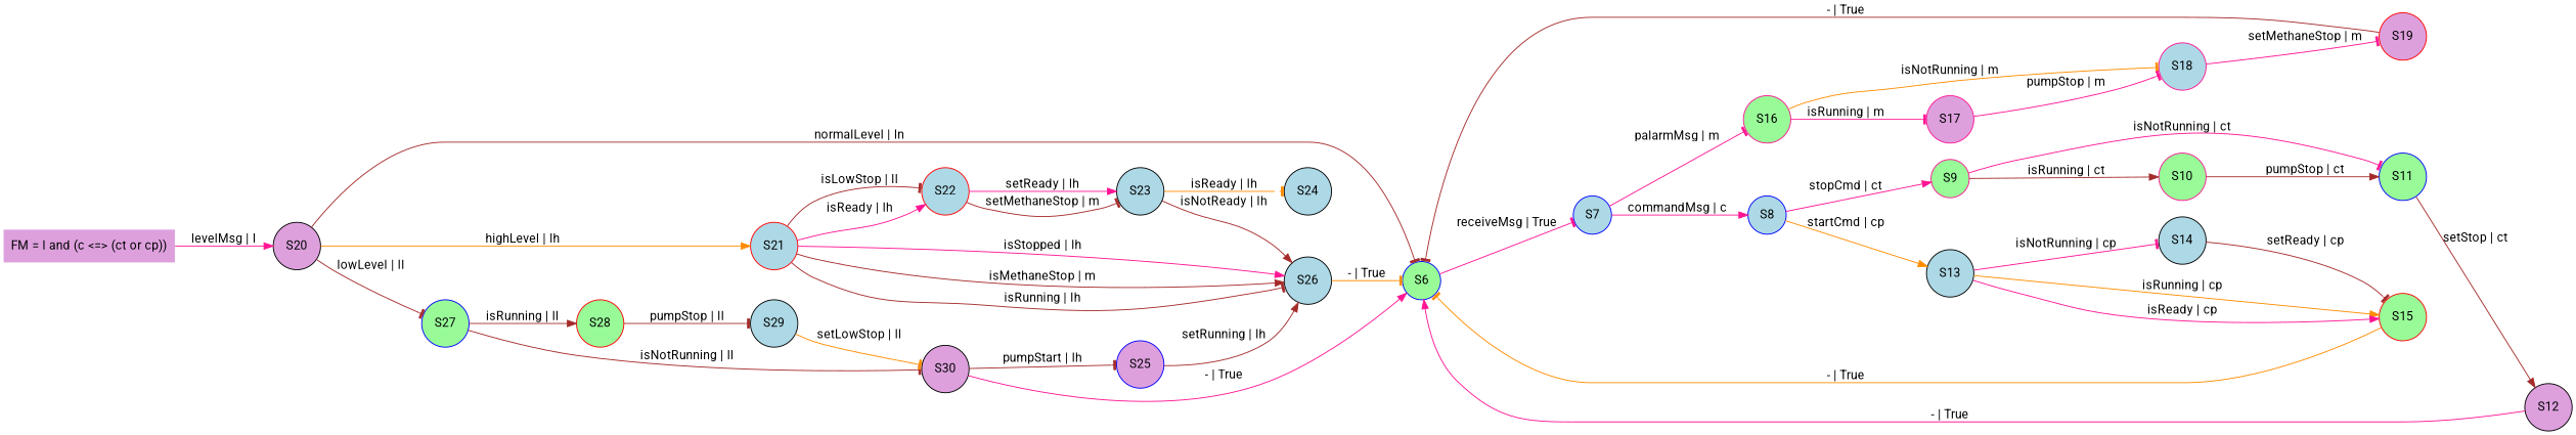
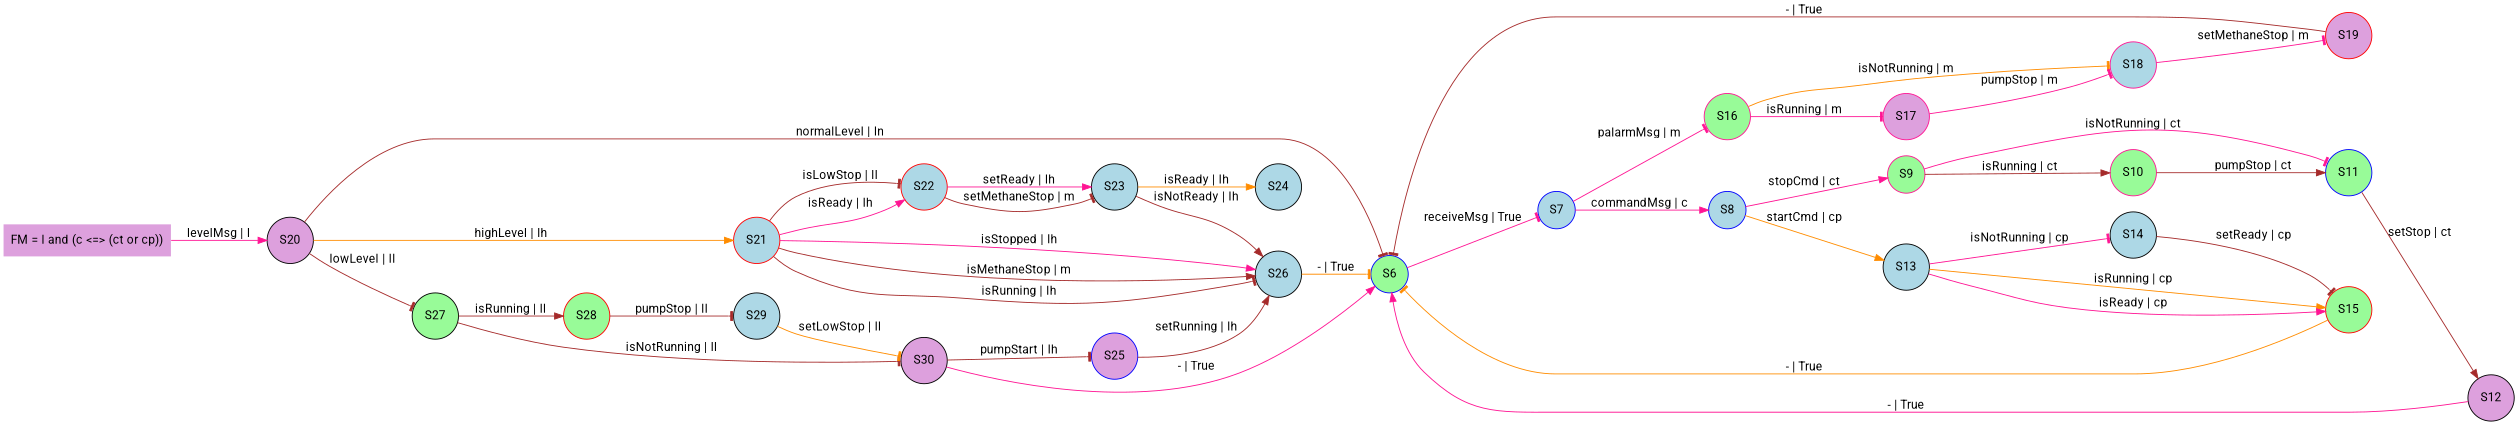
  digraph {
    FM="l and (c <=> (ct or cp))"
    fontname=Roboto
    rankdir=LR
    node [color=black fillcolor=lightblue fontname=Roboto shape=circle style=filled]
    edge [arrowhead=tee color=brown fontname=Roboto]
    n1 [color=blue fillcolor=plum label="FM = l and (c <=> (ct or cp))" shape=plaintext]
    S20 [fillcolor=plum]
    S6 [color=blue fillcolor=palegreen initial=True]
    S7 [color=blue]
    S8 [color=blue]
    S16 [color=deeppink fillcolor=palegreen]
    S9 [color=deeppink fillcolor=palegreen]
    S13
    S17 [color=deeppink fillcolor=plum]
    S18 [color=deeppink]
    S21 [color=red]
-   S27 [color=blue fillcolor=palegreen]
+   S27 [fillcolor=palegreen]
    S10 [color=deeppink fillcolor=palegreen]
    S11 [color=blue fillcolor=palegreen]
    S14
    S15 [color=red fillcolor=palegreen]
    S19 [color=red fillcolor=plum]
    S22 [color=red]
    S26
    S28 [color=red fillcolor=palegreen]
    S30 [fillcolor=plum]
    S12 [fillcolor=plum]
    S23
    S29
    S25 [color=blue fillcolor=plum]
    S24
    n1 -> S20 [arrowhead=normal color=deeppink label="levelMsg | l"]
    S20 -> S6 [label="normalLevel | ln"]
    S20 -> S21 [arrowhead=normal color=darkorange label="highLevel | lh"]
    S20 -> S27 [label="lowLevel | ll"]
    S6 -> S7 [color=deeppink label="receiveMsg | True"]
    S7 -> S8 [arrowhead=normal color=deeppink label="commandMsg | c"]
    S7 -> S16 [color=deeppink label="palarmMsg | m"]
    S8 -> S9 [arrowhead=normal color=deeppink label="stopCmd | ct"]
    S8 -> S13 [arrowhead=normal color=darkorange label="startCmd | cp"]
    S16 -> S17 [color=deeppink label="isRunning | m"]
    S16 -> S18 [color=darkorange label="isNotRunning | m"]
    S9 -> S10 [arrowhead=normal label="isRunning | ct"]
    S9 -> S11 [color=deeppink label="isNotRunning | ct"]
    S13 -> S14 [color=deeppink label="isNotRunning | cp"]
    S13 -> S15 [arrowhead=normal color=darkorange label="isRunning | cp"]
    S13 -> S15 [arrowhead=normal color=deeppink label="isReady | cp"]
    S17 -> S18 [color=deeppink label="pumpStop | m"]
    S18 -> S19 [color=deeppink label="setMethaneStop | m"]
    S21 -> S22 [arrowhead=normal color=deeppink label="isReady | lh"]
    S21 -> S22 [label="isLowStop | ll"]
    S21 -> S26 [arrowhead=normal label="isMethaneStop | m"]
    S21 -> S26 [label="isRunning | lh"]
    S21 -> S26 [arrowhead=normal color=deeppink label="isStopped | lh"]
    S27 -> S28 [arrowhead=normal label="isRunning | ll"]
    S27 -> S30 [label="isNotRunning | ll"]
    S10 -> S11 [arrowhead=normal label="pumpStop | ct"]
    S11 -> S12 [arrowhead=normal label="setStop | ct"]
    S14 -> S15 [label="setReady | cp"]
    S15 -> S6 [color=darkorange label="- | True"]
    S19 -> S6 [label="- | True"]
    S22 -> S23 [arrowhead=normal color=deeppink label="setReady | lh"]
    S22 -> S23 [label="setMethaneStop | m"]
    S26 -> S6 [color=darkorange label="- | True"]
    S28 -> S29 [label="pumpStop | ll"]
    S30 -> S6 [arrowhead=normal color=deeppink label="- | True"]
    S30 -> S25 [label="pumpStart | lh"]
    S12 -> S6 [arrowhead=normal color=deeppink label="- | True"]
    S23 -> S26 [arrowhead=normal label="isNotReady | lh"]
-   S23 -> S24 [color=darkorange label="isReady | lh"]
+   S23 -> S24 [arrowhead=normal color=darkorange label="isReady | lh"]
    S29 -> S30 [color=darkorange label="setLowStop | ll"]
    S25 -> S26 [arrowhead=normal label="setRunning | lh"]
  }
